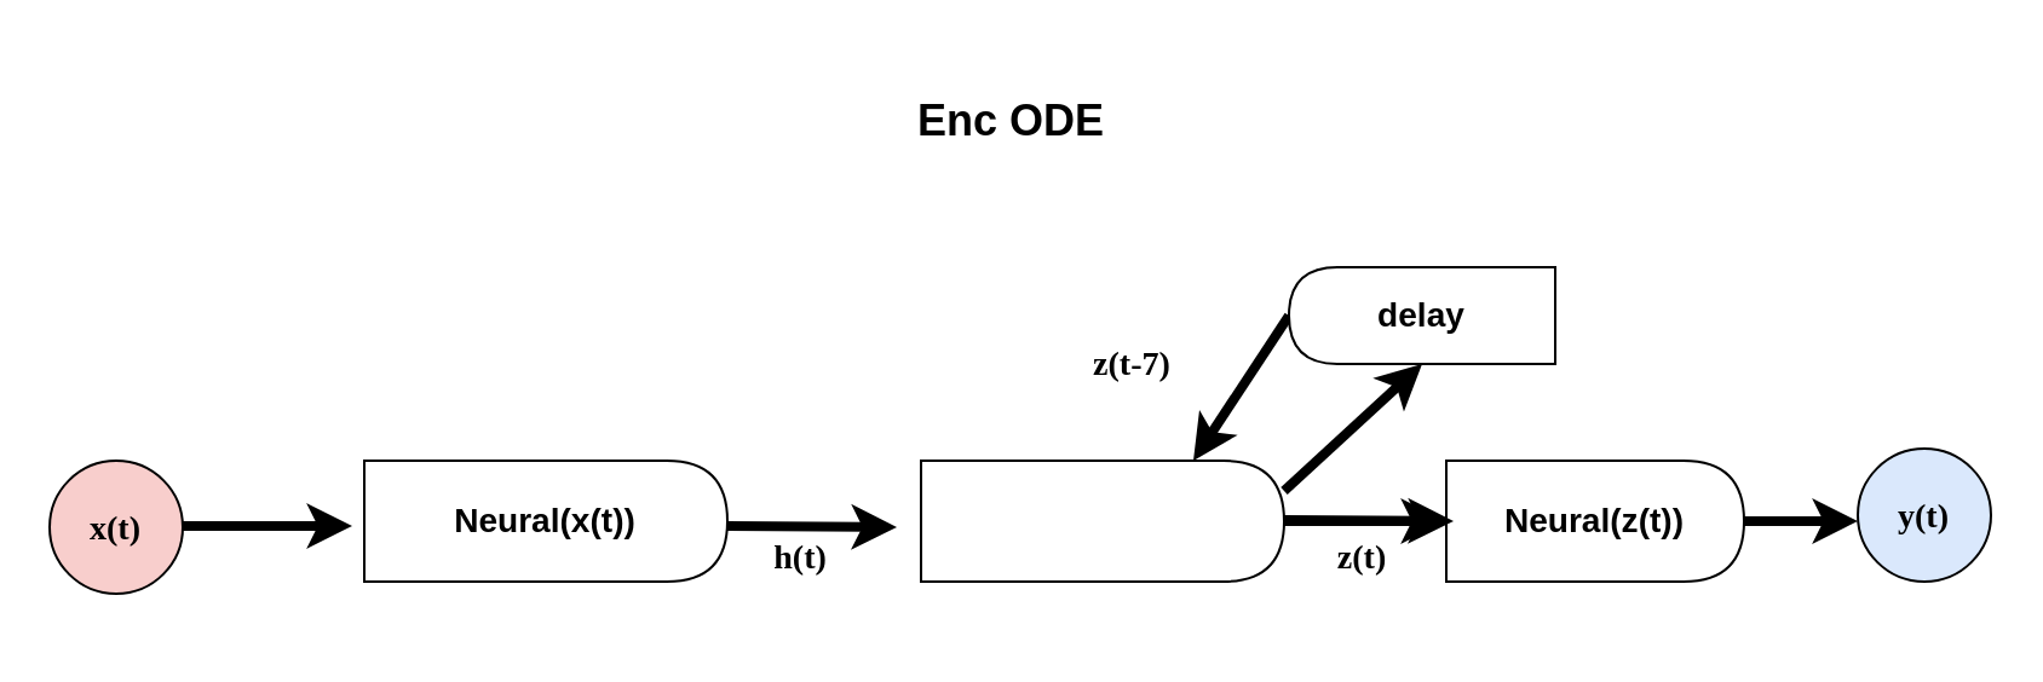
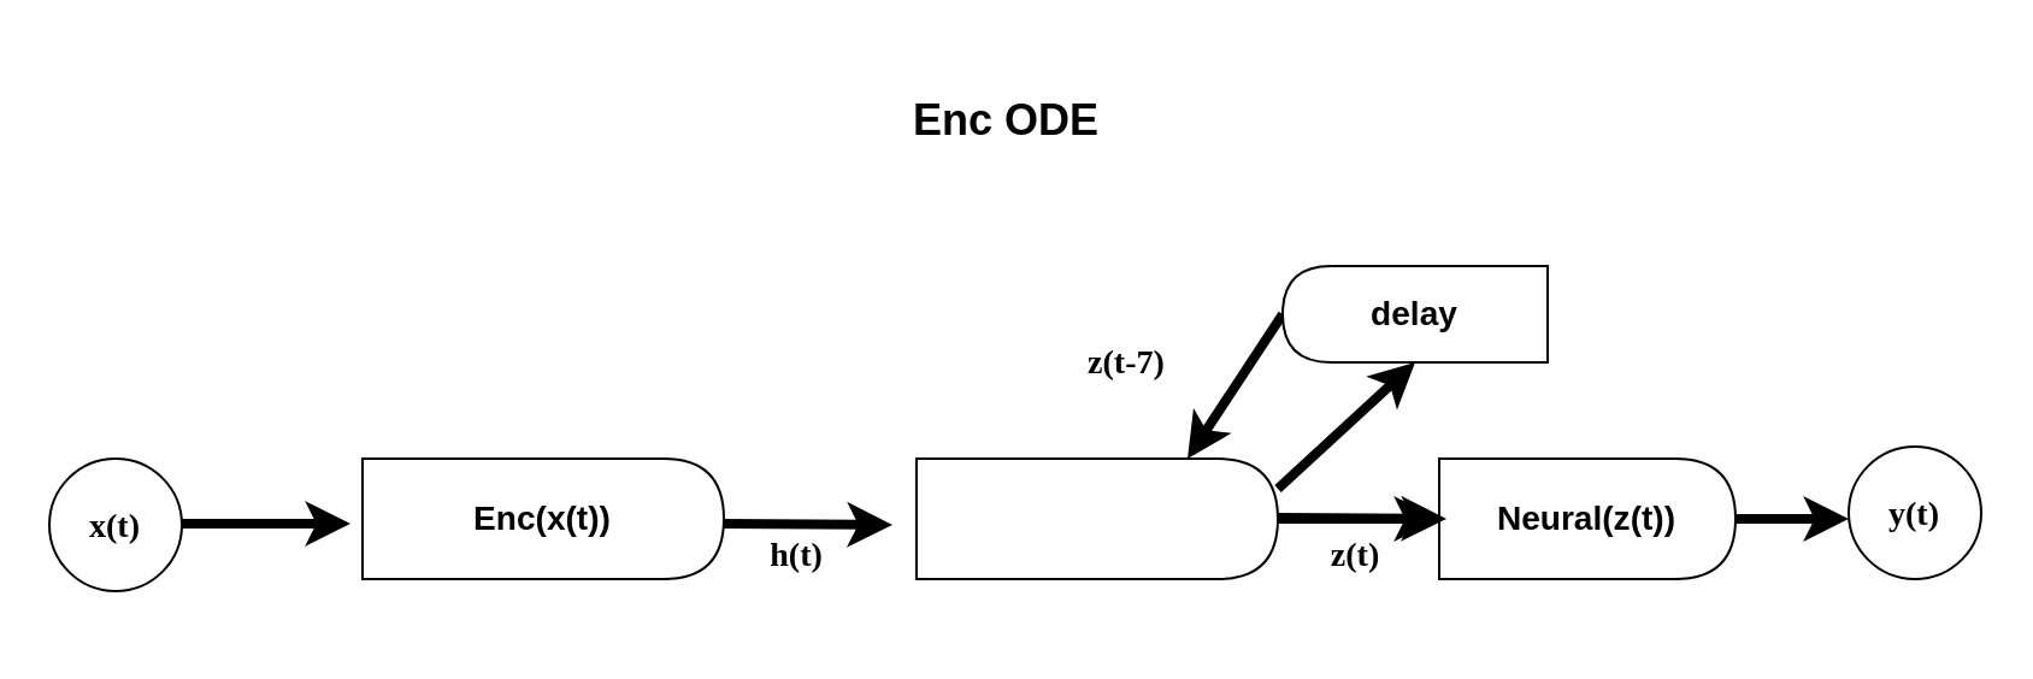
  <mxCell id="0" />
  <mxCell id="1" parent="0" />
- <mxCell id="2" value="&lt;h3&gt;Neural(x(t))&lt;/h3&gt;" style="shape=delay;whiteSpace=wrap;html=1;" vertex="1" parent="1"><mxGeometry x="150" y="190" width="150" height="50" as="geometry" /></mxCell>
- <mxCell id="3" value="&lt;h3&gt;&lt;font face=&quot;Georgia&quot;&gt;x(t)&lt;/font&gt;&lt;/h3&gt;" style="ellipse;whiteSpace=wrap;html=1;aspect=fixed;fillColor=#f8cecc;" vertex="1" parent="1"><mxGeometry x="20" y="190" width="55" height="55" as="geometry" /></mxCell>
+ <mxCell id="2" value="&lt;h3&gt;Enc(x(t))&lt;/h3&gt;" style="shape=delay;whiteSpace=wrap;html=1;" vertex="1" parent="1"><mxGeometry x="150" y="190" width="150" height="50" as="geometry" /></mxCell>
+ <mxCell id="3" value="&lt;h3&gt;&lt;font face=&quot;Georgia&quot;&gt;x(t)&lt;/font&gt;&lt;/h3&gt;" style="ellipse;whiteSpace=wrap;html=1;aspect=fixed;" vertex="1" parent="1"><mxGeometry x="20" y="190" width="55" height="55" as="geometry" /></mxCell>
  <mxCell id="4" value="" style="endArrow=classic;html=1;strokeWidth=4;" edge="1" parent="1"><mxGeometry width="50" height="50" relative="1" as="geometry"><mxPoint x="75" y="217" as="sourcePoint" /><mxPoint x="145" y="217" as="targetPoint" /></mxGeometry></mxCell>
  <mxCell id="5" style="edgeStyle=none;html=1;exitX=1;exitY=0.5;exitDx=0;exitDy=0;entryX=0.75;entryY=0;entryDx=0;entryDy=0;strokeWidth=4;fontFamily=Georgia;" edge="1" source="6" target="11" parent="1"><mxGeometry relative="1" as="geometry" /></mxCell>
  <mxCell id="6" value="&lt;h3&gt;delay&lt;/h3&gt;" style="shape=delay;whiteSpace=wrap;html=1;direction=west;" vertex="1" parent="1"><mxGeometry x="532" y="110" width="110" height="40" as="geometry" /></mxCell>
  <mxCell id="7" value="" style="endArrow=classic;html=1;strokeWidth=4;" edge="1" parent="1"><mxGeometry width="50" height="50" relative="1" as="geometry"><mxPoint x="300" y="217" as="sourcePoint" /><mxPoint x="370" y="217.5" as="targetPoint" /></mxGeometry></mxCell>
  <mxCell id="8" value="&lt;h3&gt;h(t)&lt;/h3&gt;" style="text;html=1;align=center;verticalAlign=middle;resizable=0;points=[];autosize=1;strokeColor=none;fillColor=none;fontFamily=Georgia;" vertex="1" parent="1"><mxGeometry x="305" y="200" width="50" height="60" as="geometry" /></mxCell>
  <mxCell id="9" value="" style="edgeStyle=none;html=1;strokeWidth=4;fontFamily=Georgia;" edge="1" source="11" target="13" parent="1"><mxGeometry relative="1" as="geometry" /></mxCell>
  <mxCell id="10" style="edgeStyle=none;html=1;exitX=1;exitY=0.25;exitDx=0;exitDy=0;entryX=0.5;entryY=0;entryDx=0;entryDy=0;strokeWidth=4;fontFamily=Georgia;" edge="1" source="11" target="6" parent="1"><mxGeometry relative="1" as="geometry" /></mxCell>
  <mxCell id="11" value="&lt;h3&gt;&lt;br&gt;&lt;/h3&gt;" style="shape=delay;whiteSpace=wrap;html=1;" vertex="1" parent="1"><mxGeometry x="380" y="190" width="150" height="50" as="geometry" /></mxCell>
  <mxCell id="12" style="edgeStyle=none;html=1;strokeWidth=4;fontFamily=Georgia;" edge="1" source="13" parent="1"><mxGeometry relative="1" as="geometry"><mxPoint x="767" y="215" as="targetPoint" /></mxGeometry></mxCell>
  <mxCell id="13" value="&lt;h3&gt;Neural(z(t))&lt;/h3&gt;" style="shape=delay;whiteSpace=wrap;html=1;" vertex="1" parent="1"><mxGeometry x="597" y="190" width="123" height="50" as="geometry" /></mxCell>
  <mxCell id="14" value="" style="endArrow=classic;html=1;strokeWidth=4;" edge="1" parent="1"><mxGeometry width="50" height="50" relative="1" as="geometry"><mxPoint x="530" y="214.5" as="sourcePoint" /><mxPoint x="600" y="215" as="targetPoint" /></mxGeometry></mxCell>
  <mxCell id="15" value="&lt;h3&gt;z(t)&lt;/h3&gt;" style="text;html=1;align=center;verticalAlign=middle;resizable=0;points=[];autosize=1;strokeColor=none;fillColor=none;fontFamily=Georgia;" vertex="1" parent="1"><mxGeometry x="537" y="200" width="50" height="60" as="geometry" /></mxCell>
  <mxCell id="16" value="&lt;h3&gt;z(t-7)&lt;/h3&gt;" style="text;html=1;align=center;verticalAlign=middle;resizable=0;points=[];autosize=1;strokeColor=none;fillColor=none;fontFamily=Georgia;" vertex="1" parent="1"><mxGeometry x="437" y="120" width="60" height="60" as="geometry" /></mxCell>
- <mxCell id="17" value="&lt;h3&gt;&lt;font face=&quot;Georgia&quot;&gt;y(t)&lt;/font&gt;&lt;/h3&gt;" style="ellipse;whiteSpace=wrap;html=1;aspect=fixed;fillColor=#dae8fc;" vertex="1" parent="1"><mxGeometry x="767" y="185" width="55" height="55" as="geometry" /></mxCell>
+ <mxCell id="17" value="&lt;h3&gt;&lt;font face=&quot;Georgia&quot;&gt;y(t)&lt;/font&gt;&lt;/h3&gt;" style="ellipse;whiteSpace=wrap;html=1;aspect=fixed;" vertex="1" parent="1"><mxGeometry x="767" y="185" width="55" height="55" as="geometry" /></mxCell>
  <mxCell id="18" value="&lt;h2&gt;Enc ODE&lt;/h2&gt;" style="text;html=1;align=center;verticalAlign=middle;resizable=0;points=[];autosize=1;strokeColor=none;fillColor=none;" vertex="1" parent="1"><mxGeometry x="357" y="20" width="120" height="60" as="geometry" /></mxCell>
